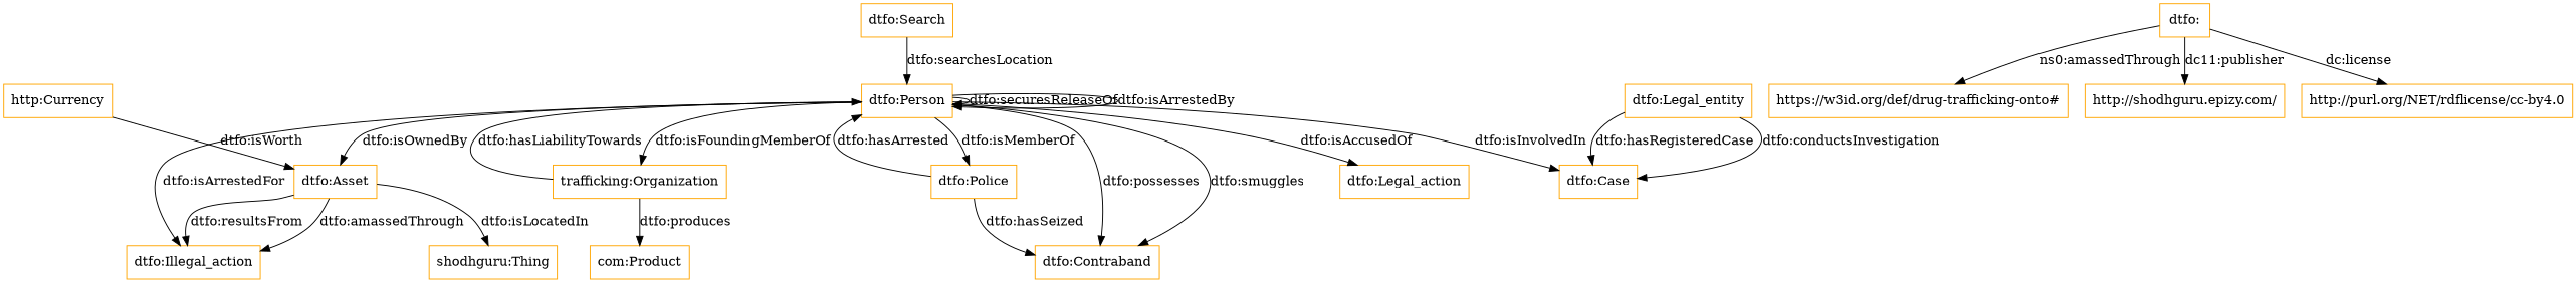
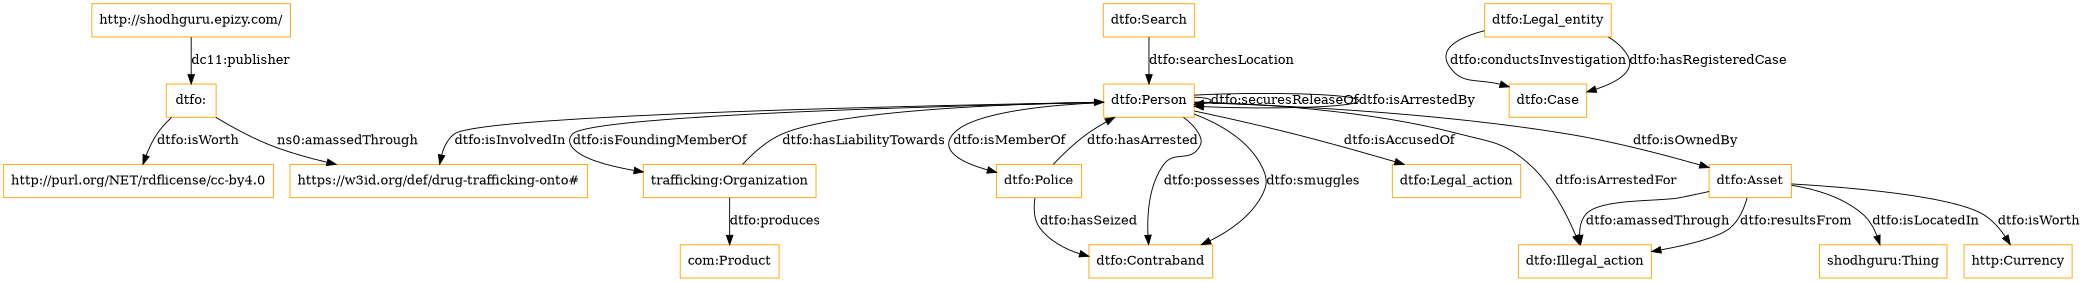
  digraph {
    rankdir=TB
    node [color=orange shape=rectangle]
    n1 [label="http:Currency"]
    "dtfo:Asset"
    "dtfo:Illegal_action"
    n4 [label="shodhguru:Thing"]
    "dtfo:Person"
    n6 [label="trafficking:Organization"]
    "dtfo:Case"
    "dtfo:Contraband"
    "dtfo:Legal_action"
    "dtfo:Police"
    n11 [label="com:Product"]
    "dtfo:Legal_entity"
    "dtfo:Search"
    "dtfo:"
    "https://w3id.org/def/drug-trafficking-onto#"
    "http://shodhguru.epizy.com/"
    "http://purl.org/NET/rdflicense/cc-by4.0"
-   n1 -> "dtfo:Asset" [label="dtfo:isWorth"]
+   "dtfo:Asset" -> n1 [label="dtfo:isWorth"]
    "dtfo:Asset" -> "dtfo:Illegal_action" [label="dtfo:amassedThrough"]
    "dtfo:Asset" -> "dtfo:Illegal_action" [label="dtfo:resultsFrom"]
    "dtfo:Asset" -> n4 [label="dtfo:isLocatedIn"]
    "dtfo:Person" -> "dtfo:Asset" [label="dtfo:isOwnedBy"]
    "dtfo:Person" -> "dtfo:Illegal_action" [label="dtfo:isArrestedFor"]
    "dtfo:Person" -> "dtfo:Person" [label="dtfo:securesReleaseOf"]
    "dtfo:Person" -> "dtfo:Person" [label="dtfo:isArrestedBy"]
    "dtfo:Person" -> n6 [label="dtfo:isFoundingMemberOf"]
-   "dtfo:Person" -> "dtfo:Case" [label="dtfo:isInvolvedIn"]
+   "dtfo:Person" -> "https://w3id.org/def/drug-trafficking-onto#" [label="dtfo:isInvolvedIn"]
    "dtfo:Person" -> "dtfo:Contraband" [label="dtfo:possesses"]
    "dtfo:Person" -> "dtfo:Contraband" [label="dtfo:smuggles"]
    "dtfo:Person" -> "dtfo:Legal_action" [label="dtfo:isAccusedOf"]
    "dtfo:Person" -> "dtfo:Police" [label="dtfo:isMemberOf"]
    n6 -> "dtfo:Person" [label="dtfo:hasLiabilityTowards"]
    n6 -> n11 [label="dtfo:produces"]
    "dtfo:Police" -> "dtfo:Person" [label="dtfo:hasArrested"]
    "dtfo:Police" -> "dtfo:Contraband" [label="dtfo:hasSeized"]
    "dtfo:Legal_entity" -> "dtfo:Case" [label="dtfo:conductsInvestigation"]
    "dtfo:Legal_entity" -> "dtfo:Case" [label="dtfo:hasRegisteredCase"]
    "dtfo:Search" -> "dtfo:Person" [label="dtfo:searchesLocation"]
    "dtfo:" -> "https://w3id.org/def/drug-trafficking-onto#" [label="ns0:amassedThrough"]
-   "dtfo:" -> "http://shodhguru.epizy.com/" [label="dc11:publisher"]
-   "dtfo:" -> "http://purl.org/NET/rdflicense/cc-by4.0" [label="dc:license"]
+   "http://shodhguru.epizy.com/" -> "dtfo:" [label="dc11:publisher"]
+   "dtfo:" -> "http://purl.org/NET/rdflicense/cc-by4.0" [label="dtfo:isWorth"]
  }
